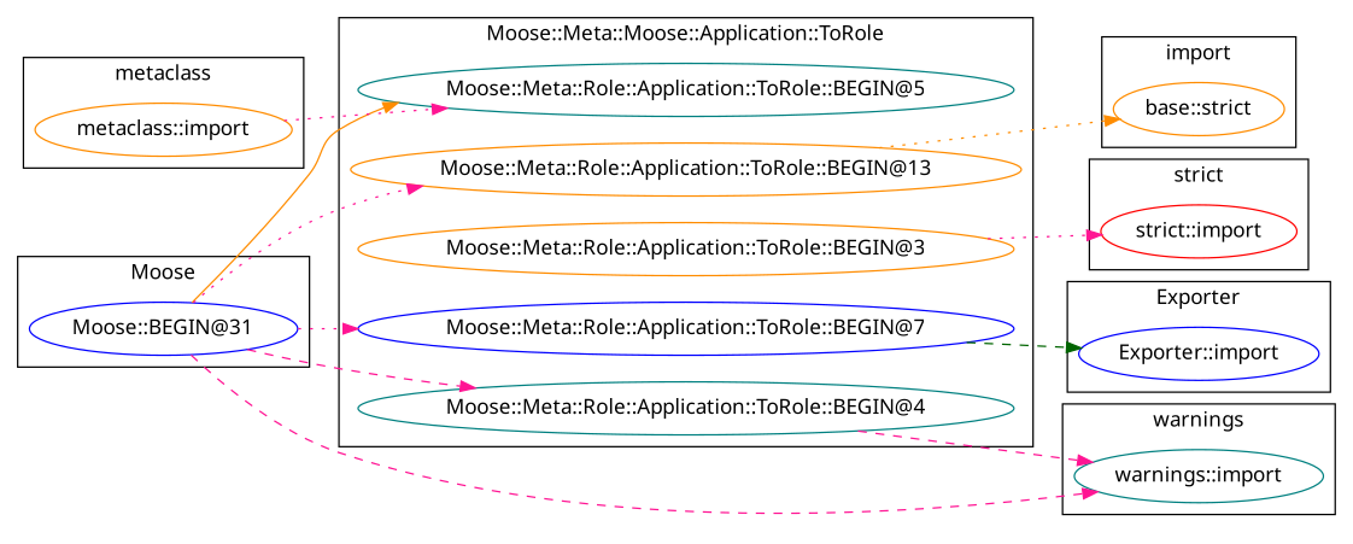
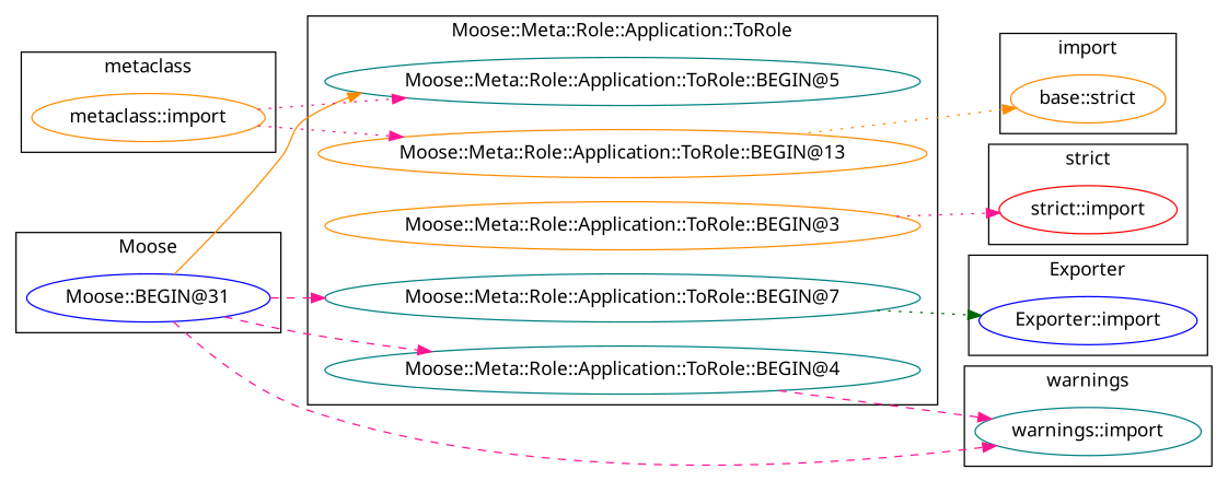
  digraph {
    fontname="Noto Sans"
    rankdir=LR
    node [color=darkorange fontname="Noto Sans"]
    edge [color=deeppink fontname="Noto Sans" style=dashed]
    "Moose::Meta::Role::Application::ToRole::BEGIN@5" [color=teal]
    "Moose::Meta::Role::Application::ToRole::BEGIN@13"
    "Moose::Meta::Role::Application::ToRole::BEGIN@3"
    "Moose::Meta::Role::Application::ToRole::BEGIN@4" [color=teal]
-   "Moose::Meta::Role::Application::ToRole::BEGIN@7" [color=blue]
+   "Moose::Meta::Role::Application::ToRole::BEGIN@7" [color=teal]
    "warnings::import" [color=teal]
    "Moose::BEGIN@31" [color=blue]
    "metaclass::import"
    n9 [label="base::strict"]
    "strict::import" [color=red]
    "Exporter::import" [color=blue]
    subgraph cluster_1 {
-     label="Moose::Meta::Moose::Application::ToRole"
+     label="Moose::Meta::Role::Application::ToRole"
      "Moose::Meta::Role::Application::ToRole::BEGIN@5"
      "Moose::Meta::Role::Application::ToRole::BEGIN@13"
      "Moose::Meta::Role::Application::ToRole::BEGIN@3"
      "Moose::Meta::Role::Application::ToRole::BEGIN@4"
      "Moose::Meta::Role::Application::ToRole::BEGIN@7"
    }
    subgraph cluster_2 {
      label=warnings
      "warnings::import"
    }
    subgraph cluster_3 {
      label=Moose
      "Moose::BEGIN@31"
    }
    subgraph cluster_4 {
      label=metaclass
      "metaclass::import"
    }
    subgraph cluster_5 {
      label=import
      n9
    }
    subgraph cluster_6 {
      label="strict"
      "strict::import"
    }
    subgraph cluster_7 {
      label=Exporter
      "Exporter::import"
    }
    "Moose::Meta::Role::Application::ToRole::BEGIN@13" -> n9 [color=darkorange style=dotted]
    "Moose::Meta::Role::Application::ToRole::BEGIN@3" -> "strict::import" [style=dotted]
    "Moose::Meta::Role::Application::ToRole::BEGIN@4" -> "warnings::import"
-   "Moose::Meta::Role::Application::ToRole::BEGIN@7" -> "Exporter::import" [color=darkgreen]
+   "Moose::Meta::Role::Application::ToRole::BEGIN@7" -> "Exporter::import" [color=darkgreen style=dotted]
    "Moose::BEGIN@31" -> "Moose::Meta::Role::Application::ToRole::BEGIN@5" [color=darkorange style=solid]
-   "Moose::BEGIN@31" -> "Moose::Meta::Role::Application::ToRole::BEGIN@13" [style=dotted]
+   "metaclass::import" -> "Moose::Meta::Role::Application::ToRole::BEGIN@13" [style=dotted]
    "Moose::BEGIN@31" -> "Moose::Meta::Role::Application::ToRole::BEGIN@4"
-   "Moose::BEGIN@31" -> "Moose::Meta::Role::Application::ToRole::BEGIN@7" [style=dotted]
+   "Moose::BEGIN@31" -> "Moose::Meta::Role::Application::ToRole::BEGIN@7"
    "Moose::BEGIN@31" -> "warnings::import"
    "metaclass::import" -> "Moose::Meta::Role::Application::ToRole::BEGIN@5" [style=dotted]
  }
